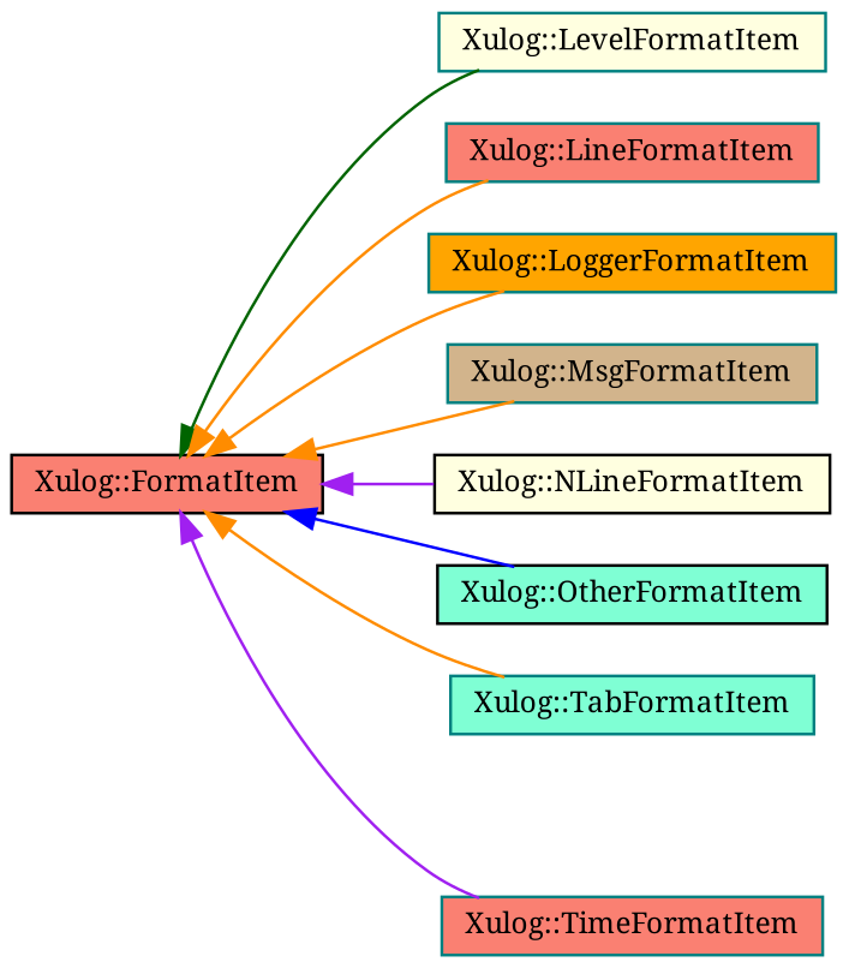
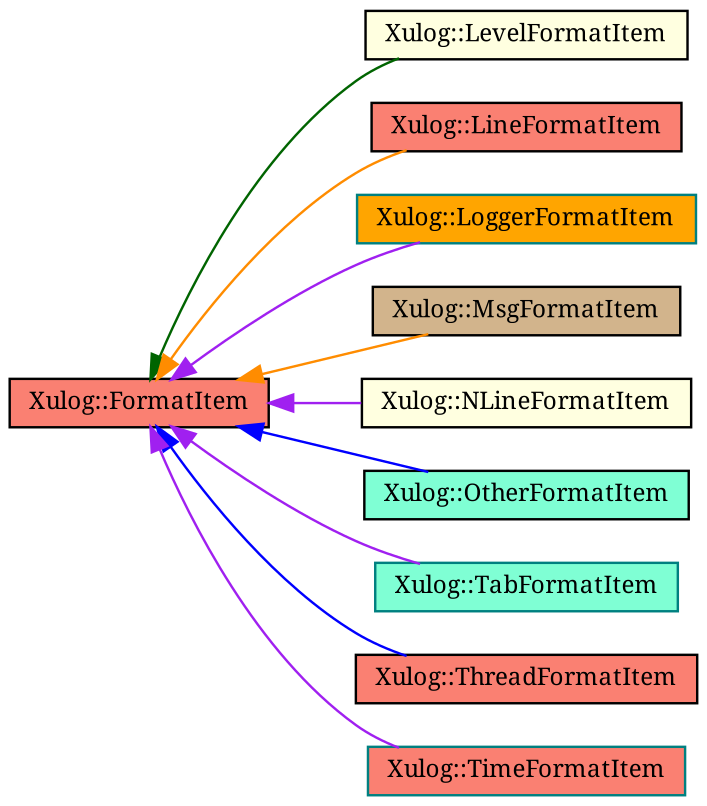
  digraph {
    fontname="Noto Serif"
    rankdir=LR
    node [color=black fillcolor=salmon fontname="Noto Serif" fontsize=10 shape=record style=filled]
    edge [color=darkorange dir=back fontname="Noto Serif" fontsize=10 labelfontname=Helvetica labelfontsize=10 style=solid]
    n1 [height=0.2 label="Xulog::FormatItem" width=0.4]
-   n2 [color=teal fillcolor=lightyellow height=0.2 label="Xulog::LevelFormatItem" width=0.4]
-   n3 [color=teal height=0.2 label="Xulog::LineFormatItem" width=0.4]
+   n2 [fillcolor=lightyellow height=0.2 label="Xulog::LevelFormatItem" width=0.4]
+   n3 [height=0.2 label="Xulog::LineFormatItem" width=0.4]
    n4 [color=teal fillcolor=orange height=0.2 label="Xulog::LoggerFormatItem" width=0.4]
-   n5 [color=teal fillcolor=tan height=0.2 label="Xulog::MsgFormatItem" width=0.4]
+   n5 [fillcolor=tan height=0.2 label="Xulog::MsgFormatItem" width=0.4]
    n6 [fillcolor=lightyellow height=0.2 label="Xulog::NLineFormatItem" width=0.4]
    n7 [fillcolor=aquamarine height=0.2 label="Xulog::OtherFormatItem" width=0.4]
    n8 [color=teal fillcolor=aquamarine height=0.2 label="Xulog::TabFormatItem" width=0.4]
+   n9 [height=0.2 label="Xulog::ThreadFormatItem" width=0.4]
    n10 [color=teal height=0.2 label="Xulog::TimeFormatItem" width=0.4]
    n1 -> n2 [color=darkgreen]
    n1 -> n3
-   n1 -> n4
+   n1 -> n4 [color=purple]
    n1 -> n5
    n1 -> n6 [color=purple]
    n1 -> n7 [color=blue]
-   n1 -> n8
+   n1 -> n8 [color=purple]
+   n1 -> n9 [color=blue]
    n1 -> n10 [color=purple]
  }
